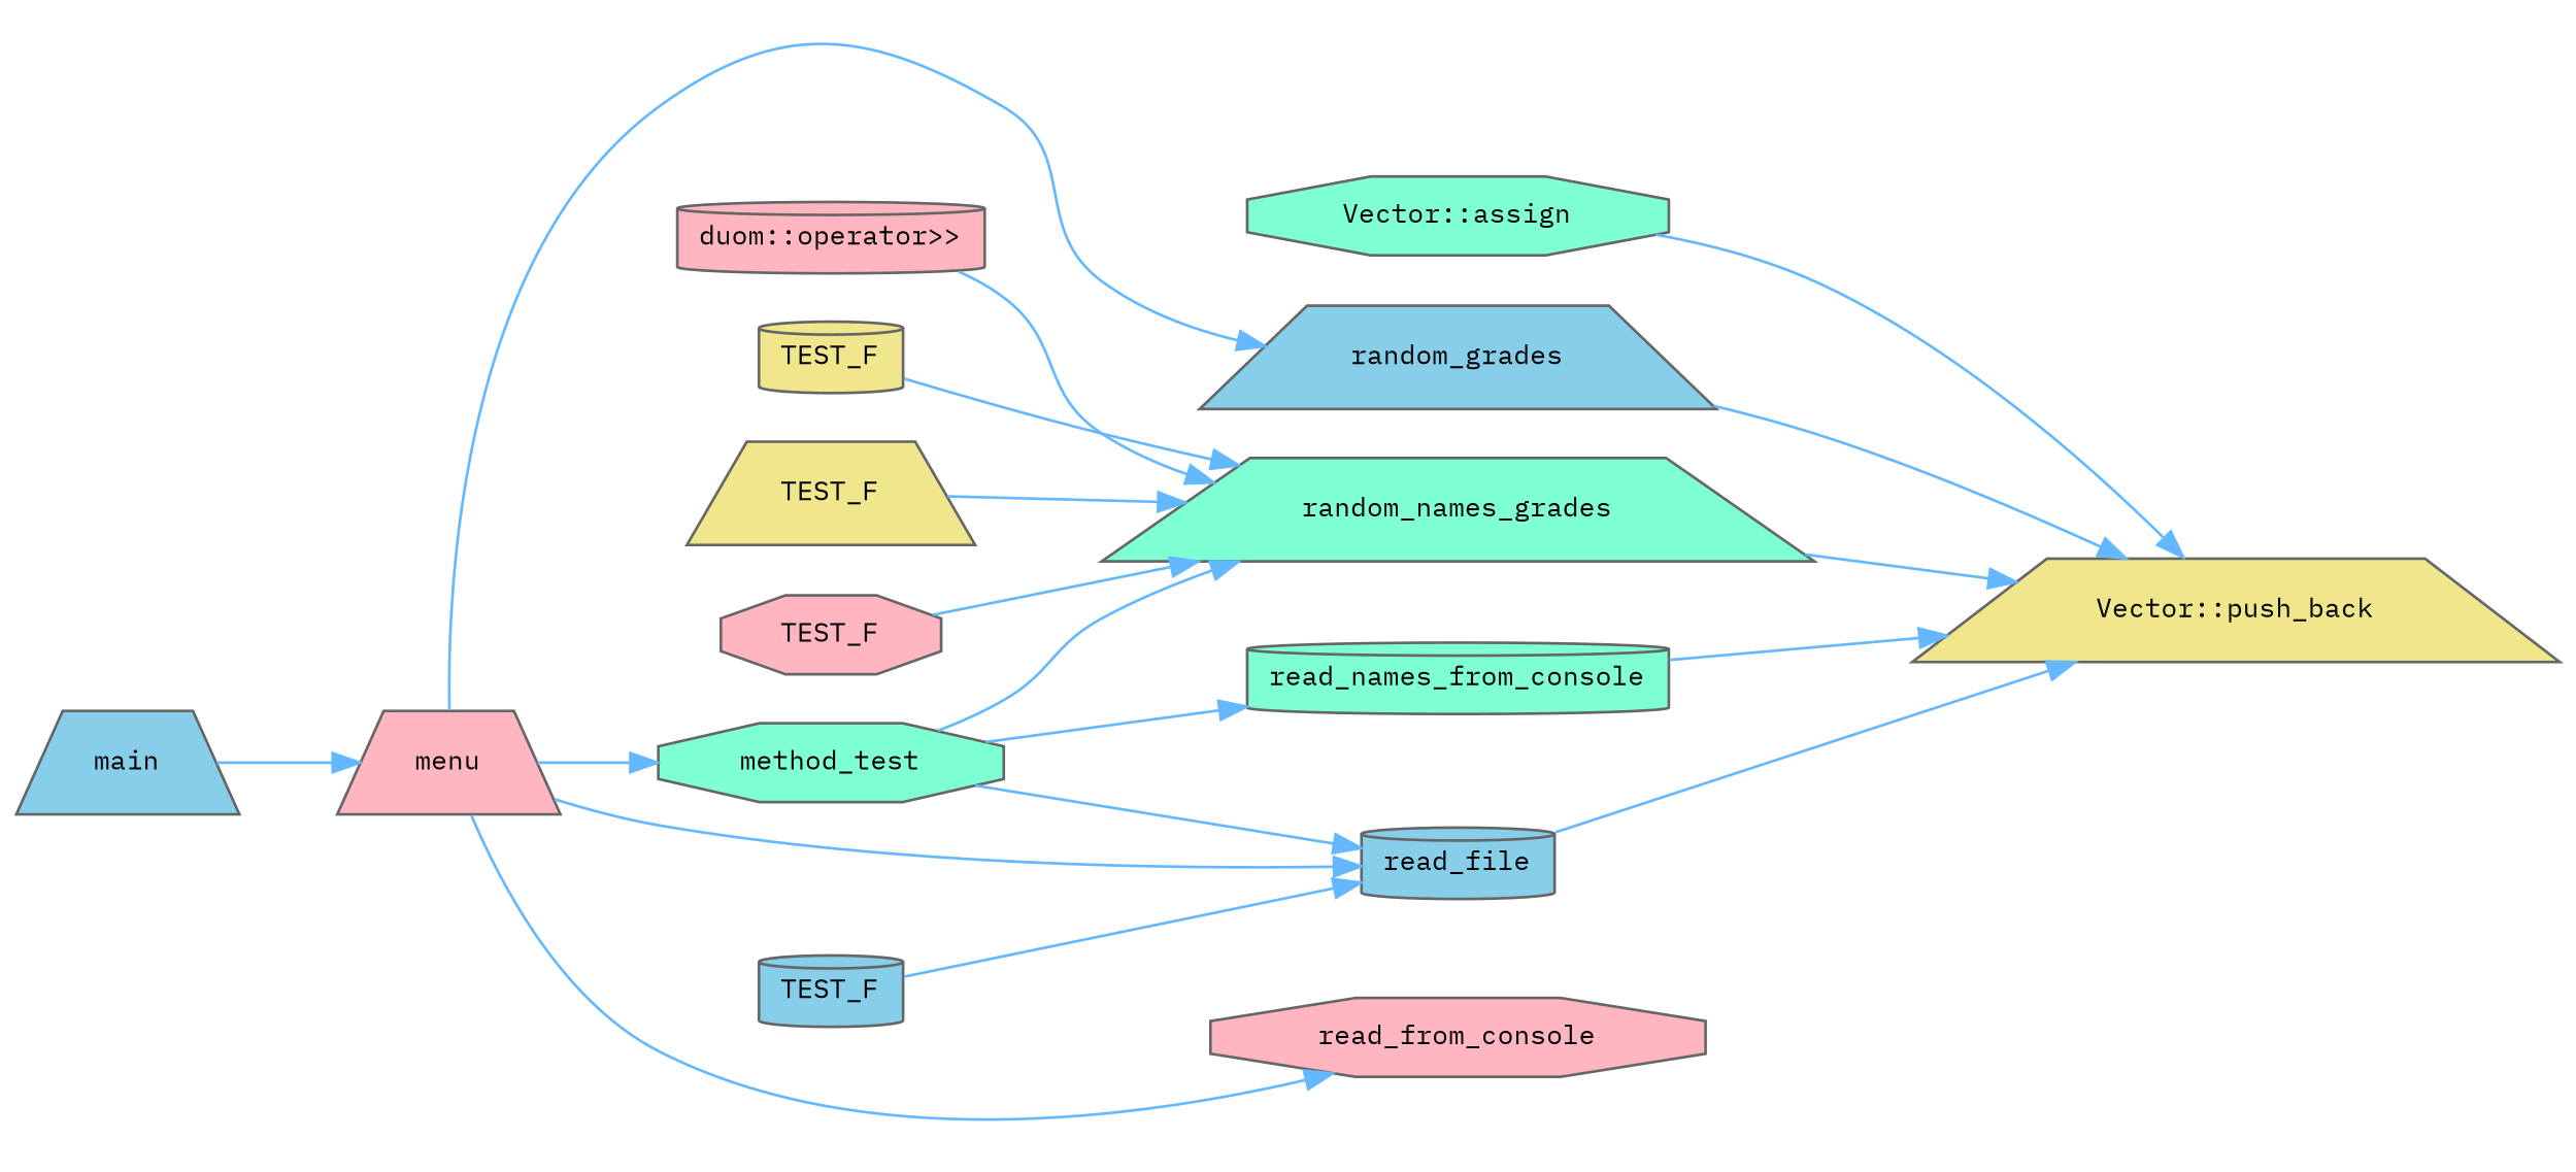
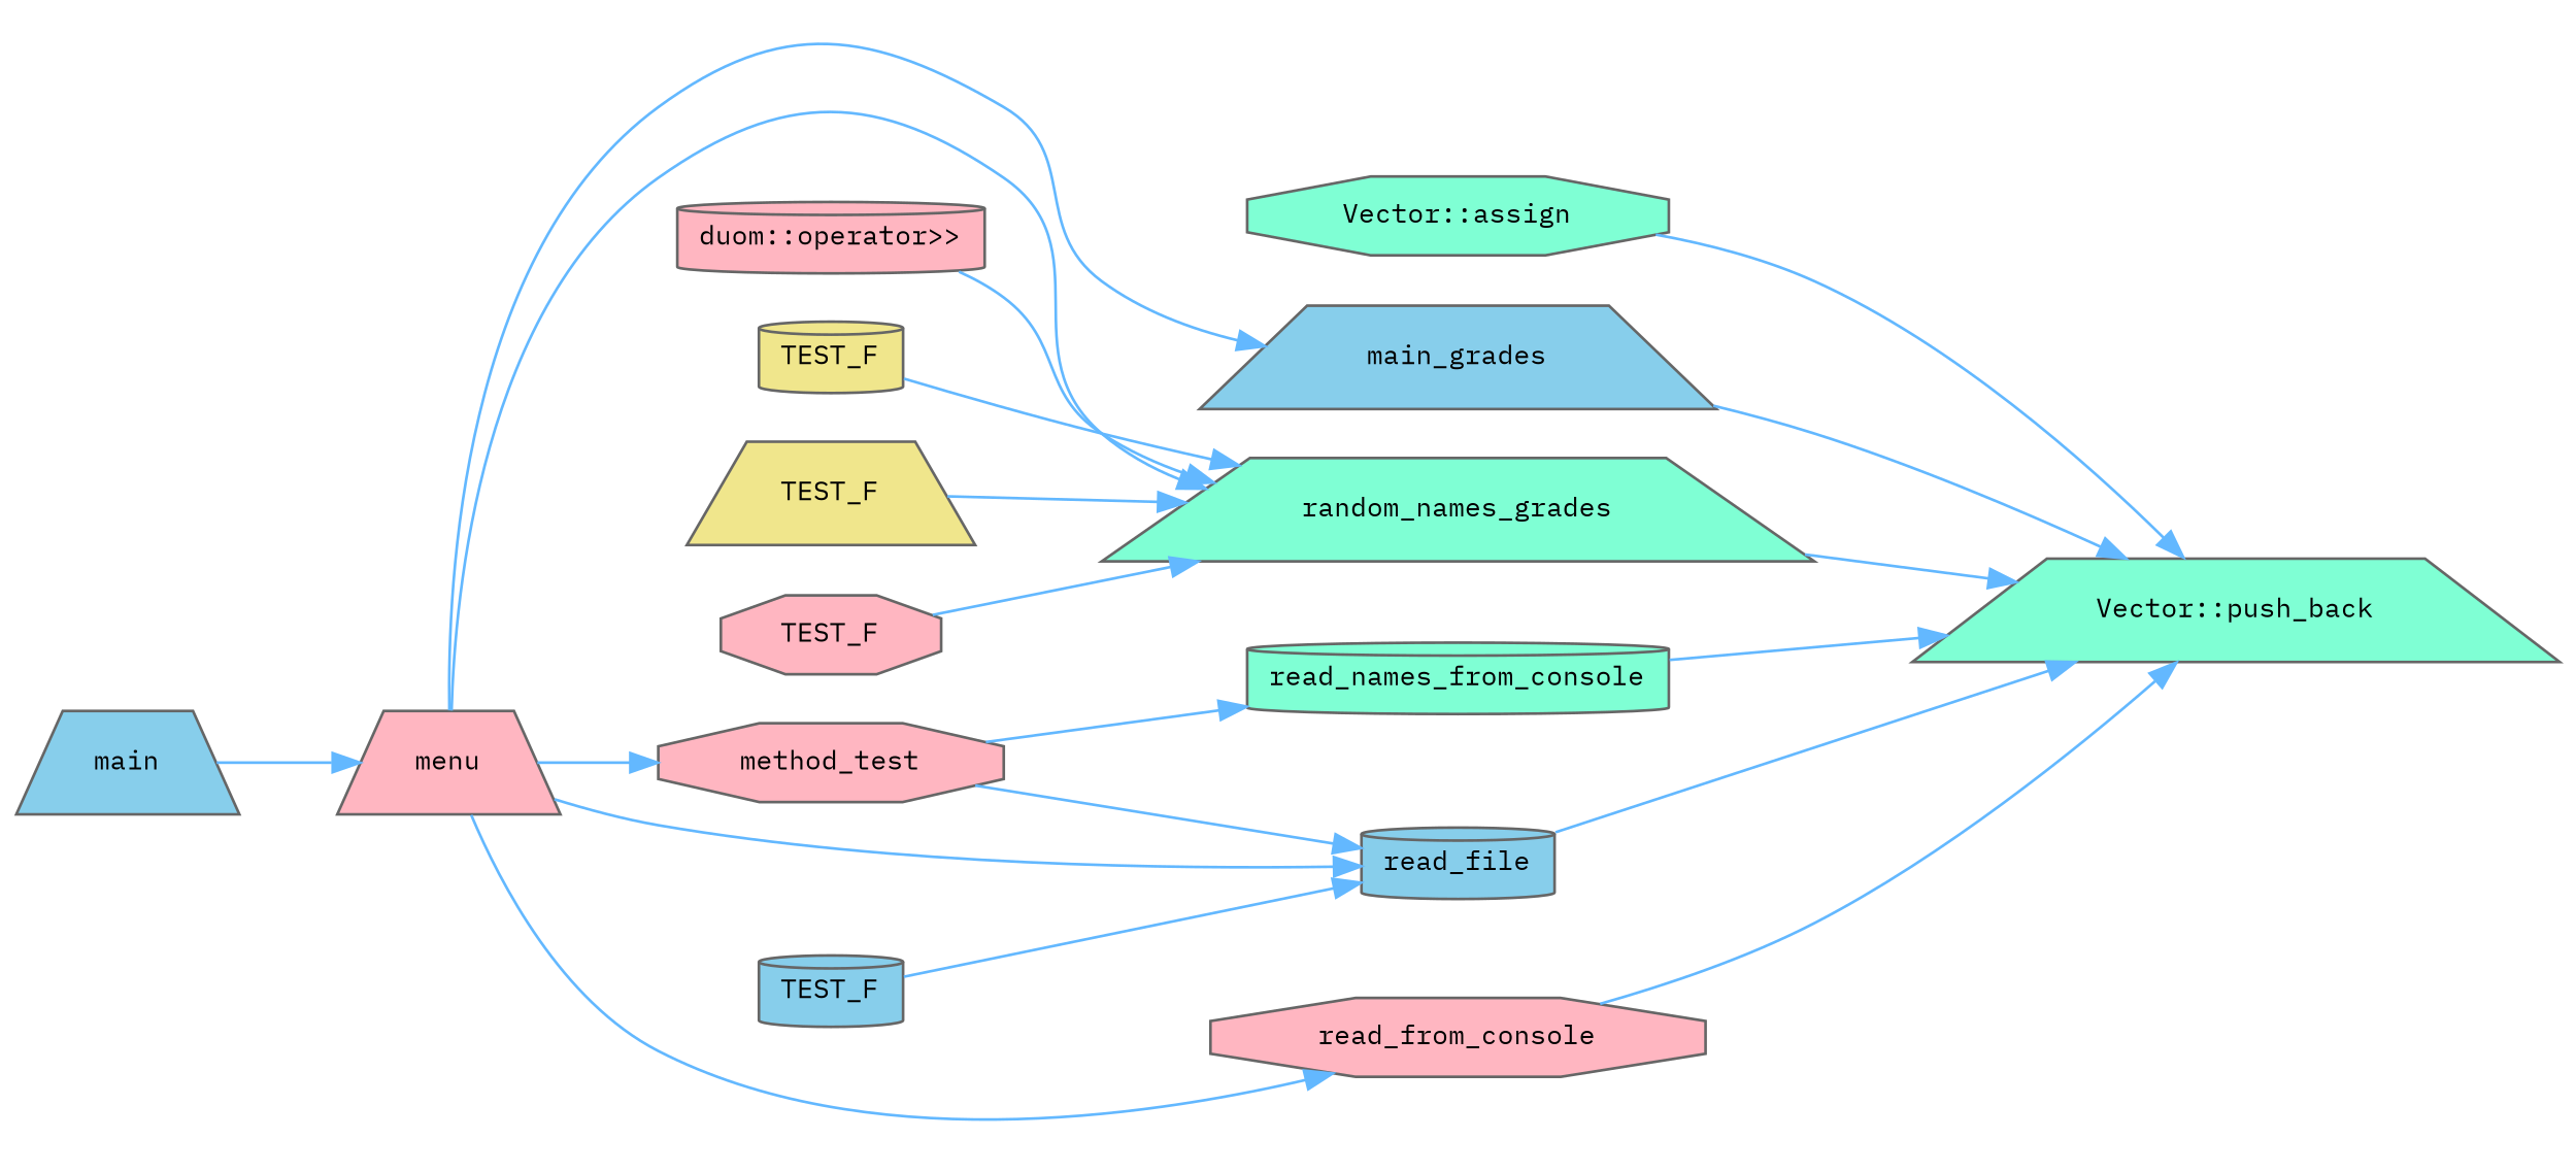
  digraph {
    fontname="IBM Plex Mono"
    rankdir=RL
    node [color=grey40 fillcolor=lightpink fontname="IBM Plex Mono" fontsize=10 shape=trapezium style=filled]
    edge [color=steelblue1 dir=back fontname="IBM Plex Mono" fontsize=10 labelfontname=Helvetica labelfontsize=10 style=solid]
-   n1 [color=gray40 fillcolor=khaki fontcolor=black height=0.2 label="Vector::push_back" width=0.4]
+   n1 [color=gray40 fillcolor=aquamarine fontcolor=black height=0.2 label="Vector::push_back" width=0.4]
    n2 [fillcolor=aquamarine height=0.2 label="Vector::assign" shape=octagon width=0.4]
-   n3 [fillcolor=skyblue height=0.2 label=random_grades width=0.4]
+   n3 [fillcolor=skyblue height=0.2 label=main_grades width=0.4]
    n4 [fillcolor=aquamarine height=0.2 label=random_names_grades width=0.4]
    n5 [fillcolor=skyblue height=0.2 label=read_file shape=cylinder width=0.4]
    n6 [height=0.2 label=read_from_console shape=octagon width=0.4]
    n7 [fillcolor=aquamarine height=0.2 label=read_names_from_console shape=cylinder width=0.4]
    n8 [height=0.2 label=menu width=0.4]
    n9 [fillcolor=skyblue height=0.2 label=main width=0.4]
    n10 [height=0.2 label="duom::operator\>\>" shape=cylinder width=0.4]
    n11 [fillcolor=khaki height=0.2 label=TEST_F shape=cylinder width=0.4]
    n12 [fillcolor=khaki height=0.2 label=TEST_F width=0.4]
    n13 [height=0.2 label=TEST_F shape=octagon width=0.4]
-   n14 [fillcolor=aquamarine height=0.2 label=method_test shape=octagon width=0.4]
+   n14 [height=0.2 label=method_test shape=octagon width=0.4]
    n15 [fillcolor=skyblue height=0.2 label=TEST_F shape=cylinder width=0.4]
    n1 -> n2
    n1 -> n3
    n1 -> n4
    n1 -> n5
+   n1 -> n6
    n1 -> n7
    n3 -> n8
-   n4 -> n14
+   n4 -> n8
    n4 -> n10
    n4 -> n11
    n4 -> n12
    n4 -> n13
    n5 -> n8
    n5 -> n14
    n5 -> n15
    n6 -> n8
    n7 -> n14
    n8 -> n9
    n14 -> n8
  }
